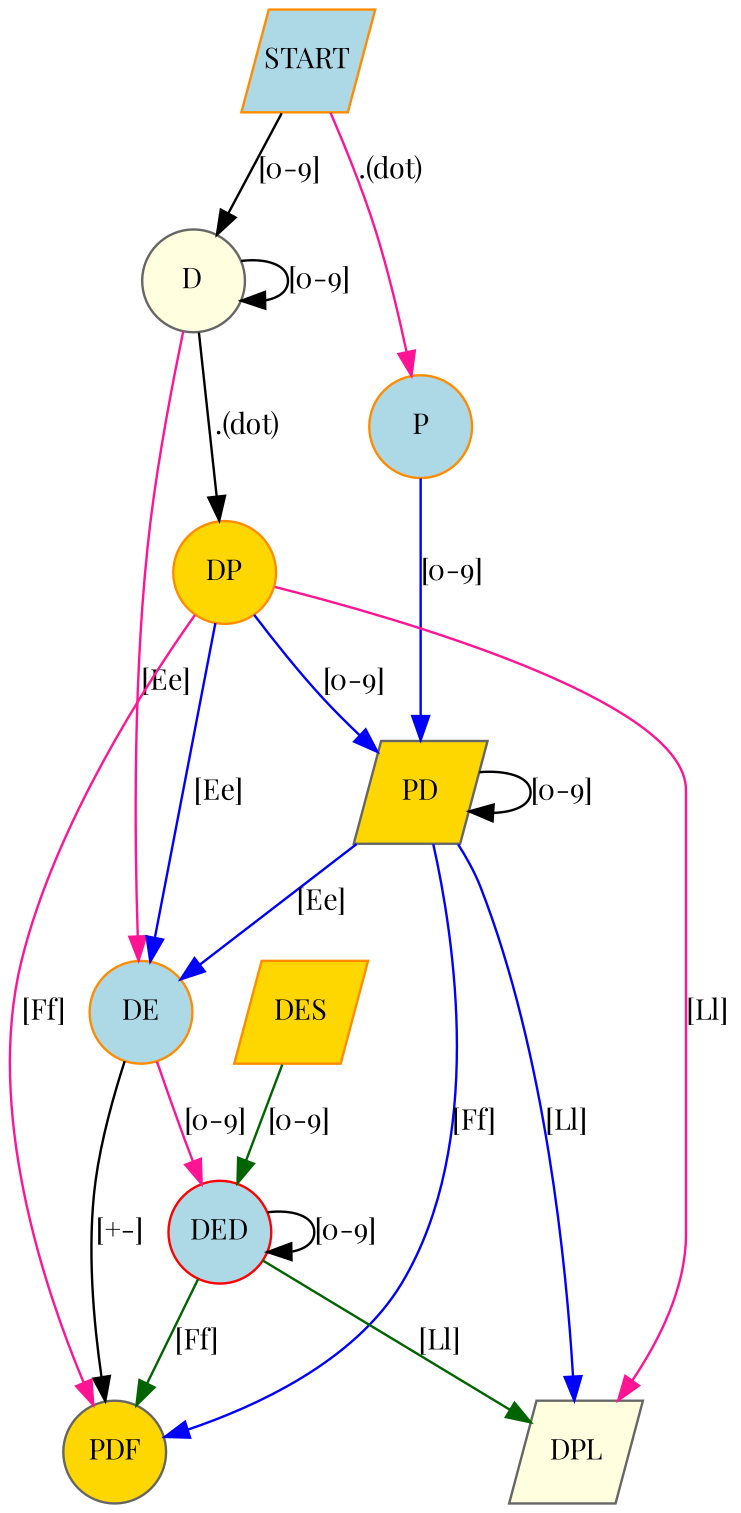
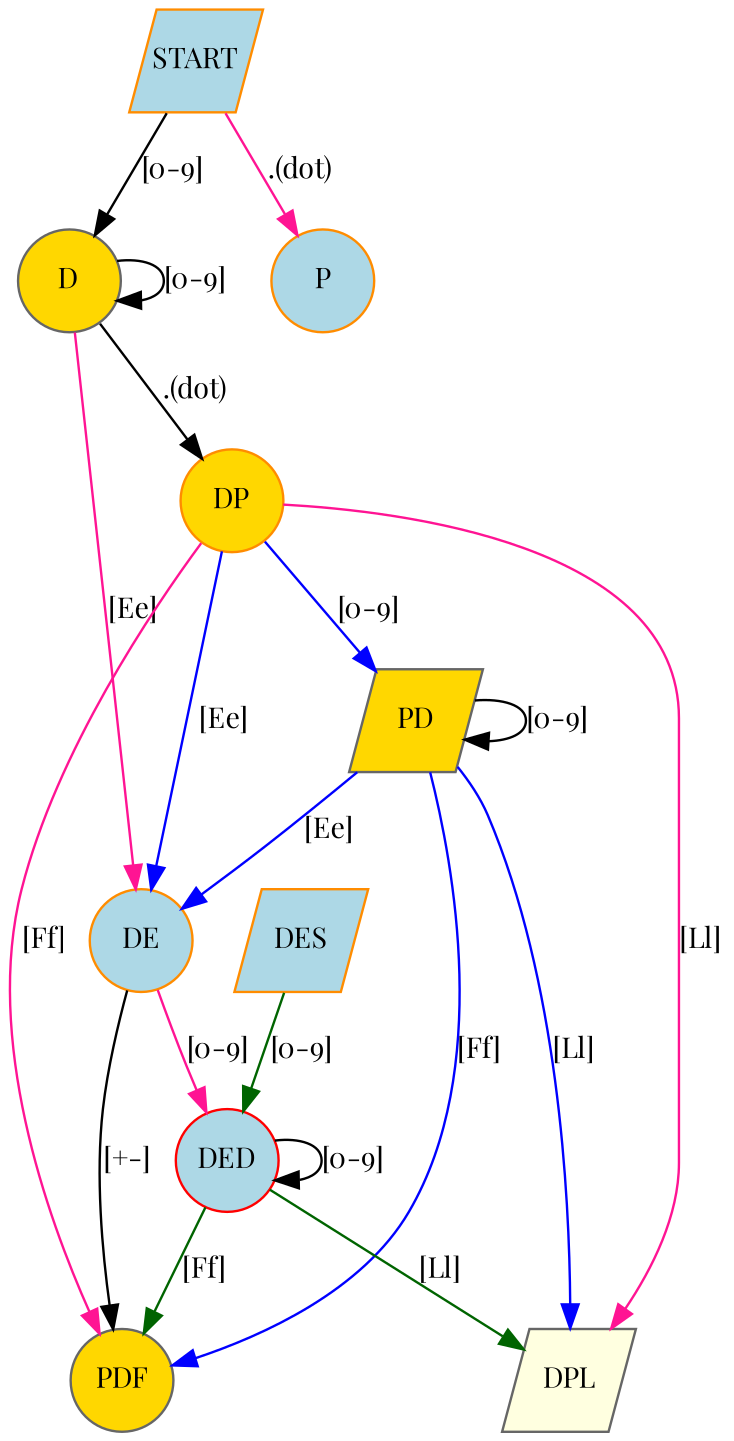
  digraph {
    fontname="Playfair Display"
    node [color=darkorange fillcolor=lightblue fixedsize=true fontname="Playfair Display" fontsize=12 shape=circle style=filled]
    edge [color=black fontname="Playfair Display" fontsize=12]
    START [height=0.6 shape=parallelogram]
-   D [color=gray40 fillcolor=lightyellow height=0.6]
+   D [color=gray40 fillcolor=gold height=0.6]
    P [height=0.6]
    DE [height=0.6]
    DP [fillcolor=gold height=0.6]
    PD [color=gray40 fillcolor=gold height=0.6 shape=parallelogram]
    DED [color=red height=0.6]
    PDF [color=gray40 fillcolor=gold height=0.6]
    DPL [color=gray40 fillcolor=lightyellow height=0.6 shape=parallelogram]
-   DES [fillcolor=gold height=0.6 shape=parallelogram]
+   DES [height=0.6 shape=parallelogram]
    START -> D [label="[0-9]"]
    START -> P [color=deeppink label=".(dot)"]
    D -> D [label="[0-9]"]
    D -> DE [color=deeppink label="[Ee]"]
    D -> DP [label=".(dot)"]
-   P -> PD [color=blue label="[0-9]"]
    DE -> DED [color=deeppink label="[0-9]"]
    DE -> PDF [label="[+-]"]
    DP -> DE [color=blue label="[Ee]"]
    DP -> PD [color=blue label="[0-9]"]
    DP -> PDF [color=deeppink label="[Ff]"]
    DP -> DPL [color=deeppink label="[Ll]"]
    PD -> DE [color=blue label="[Ee]"]
    PD -> PD [label="[0-9]"]
    PD -> PDF [color=blue label="[Ff]"]
    PD -> DPL [color=blue label="[Ll]"]
    DED -> DED [label="[0-9]"]
    DED -> PDF [color=darkgreen label="[Ff]"]
    DED -> DPL [color=darkgreen label="[Ll]"]
    DES -> DED [color=darkgreen label="[0-9]"]
  }
